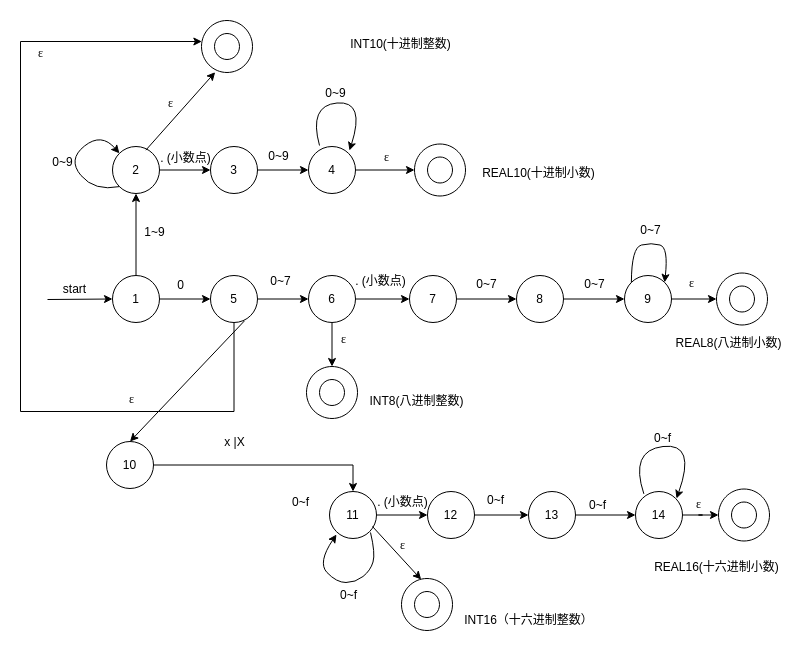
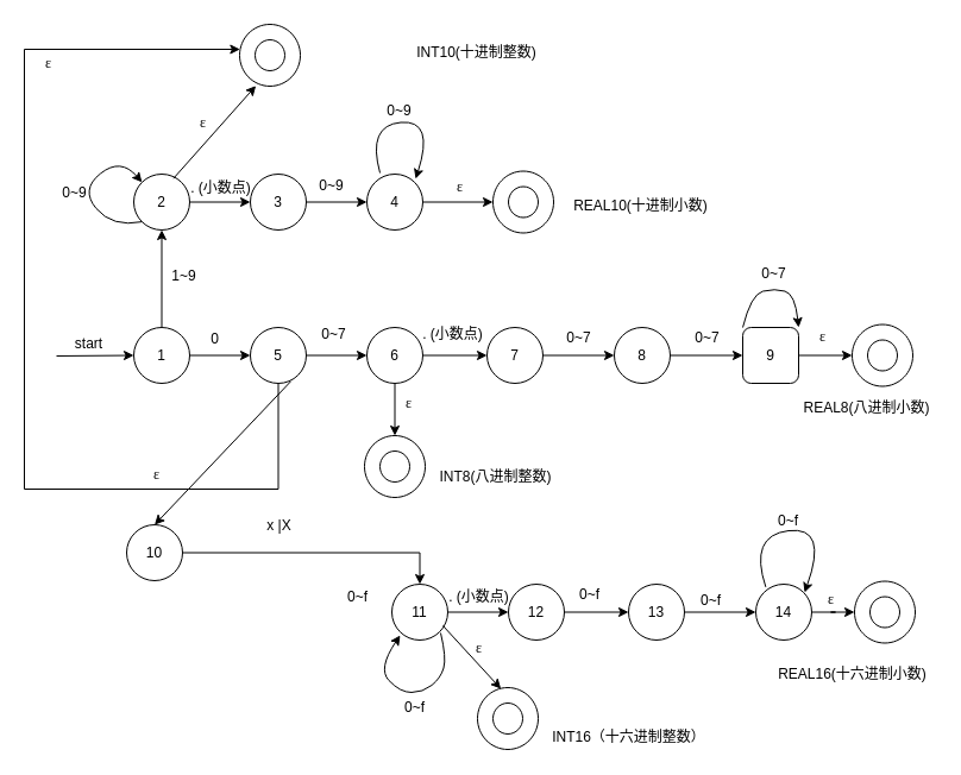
  <mxCell id="0" />
  <mxCell id="1" parent="0" />
  <mxCell id="2" value="" style="edgeStyle=orthogonalEdgeStyle;rounded=0;orthogonalLoop=1;jettySize=auto;html=1;" edge="1" parent="1" source="4" target="7"><mxGeometry relative="1" as="geometry" /></mxCell>
  <mxCell id="3" value="" style="edgeStyle=orthogonalEdgeStyle;rounded=0;orthogonalLoop=1;jettySize=auto;html=1;" edge="1" parent="1" source="4" target="19"><mxGeometry relative="1" as="geometry" /></mxCell>
  <mxCell id="4" value="1" style="ellipse;whiteSpace=wrap;html=1;aspect=fixed;" vertex="1" parent="1"><mxGeometry x="112" y="275" width="47" height="47" as="geometry" /></mxCell>
  <mxCell id="5" value="" style="edgeStyle=orthogonalEdgeStyle;rounded=0;orthogonalLoop=1;jettySize=auto;html=1;" edge="1" parent="1" source="7" target="10"><mxGeometry relative="1" as="geometry" /></mxCell>
  <mxCell id="6" style="edgeStyle=orthogonalEdgeStyle;rounded=0;orthogonalLoop=1;jettySize=auto;html=1;exitX=0.5;exitY=1;exitDx=0;exitDy=0;entryX=0.007;entryY=0.404;entryDx=0;entryDy=0;entryPerimeter=0;" edge="1" parent="1" source="7" target="17"><mxGeometry relative="1" as="geometry"><mxPoint x="20" y="36" as="targetPoint" /><Array as="points"><mxPoint x="234" y="411" /><mxPoint x="20" y="411" /><mxPoint x="20" y="41" /></Array></mxGeometry></mxCell>
  <mxCell id="7" value="5" style="ellipse;whiteSpace=wrap;html=1;aspect=fixed;" vertex="1" parent="1"><mxGeometry x="210" y="275" width="47" height="47" as="geometry" /></mxCell>
  <mxCell id="8" value="" style="edgeStyle=orthogonalEdgeStyle;rounded=0;orthogonalLoop=1;jettySize=auto;html=1;" edge="1" parent="1" source="10" target="12"><mxGeometry relative="1" as="geometry" /></mxCell>
  <mxCell id="9" value="" style="edgeStyle=orthogonalEdgeStyle;rounded=0;orthogonalLoop=1;jettySize=auto;html=1;" edge="1" parent="1" source="10" target="39"><mxGeometry relative="1" as="geometry" /></mxCell>
  <mxCell id="10" value="6" style="ellipse;whiteSpace=wrap;html=1;aspect=fixed;" vertex="1" parent="1"><mxGeometry x="308" y="275" width="47" height="47" as="geometry" /></mxCell>
  <mxCell id="11" value="" style="edgeStyle=orthogonalEdgeStyle;rounded=0;orthogonalLoop=1;jettySize=auto;html=1;" edge="1" parent="1" source="12" target="14"><mxGeometry relative="1" as="geometry" /></mxCell>
  <mxCell id="12" value="7" style="ellipse;whiteSpace=wrap;html=1;aspect=fixed;" vertex="1" parent="1"><mxGeometry x="409" y="275" width="47" height="47" as="geometry" /></mxCell>
  <mxCell id="13" value="" style="edgeStyle=orthogonalEdgeStyle;rounded=0;orthogonalLoop=1;jettySize=auto;html=1;" edge="1" parent="1" source="14" target="16"><mxGeometry relative="1" as="geometry" /></mxCell>
  <mxCell id="14" value="8" style="ellipse;whiteSpace=wrap;html=1;aspect=fixed;" vertex="1" parent="1"><mxGeometry x="516" y="275" width="47" height="47" as="geometry" /></mxCell>
  <mxCell id="15" value="" style="edgeStyle=orthogonalEdgeStyle;rounded=0;orthogonalLoop=1;jettySize=auto;html=1;" edge="1" parent="1" source="16" target="37"><mxGeometry relative="1" as="geometry" /></mxCell>
- <mxCell id="16" value="9" style="ellipse;whiteSpace=wrap;html=1;aspect=fixed;" vertex="1" parent="1"><mxGeometry x="624" y="275" width="47" height="47" as="geometry" /></mxCell>
+ <mxCell id="16" value="9" style="whiteSpace=wrap;html=1;aspect=fixed;rounded=1;" vertex="1" parent="1"><mxGeometry x="624" y="275" width="47" height="47" as="geometry" /></mxCell>
  <mxCell id="17" value="" style="verticalLabelPosition=bottom;verticalAlign=top;html=1;shape=mxgraph.basic.donut;dx=13;" vertex="1" parent="1"><mxGeometry x="201" y="20" width="51" height="52" as="geometry" /></mxCell>
  <mxCell id="18" value="" style="edgeStyle=orthogonalEdgeStyle;rounded=0;orthogonalLoop=1;jettySize=auto;html=1;" edge="1" parent="1" source="19" target="21"><mxGeometry relative="1" as="geometry" /></mxCell>
  <mxCell id="19" value="2" style="ellipse;whiteSpace=wrap;html=1;aspect=fixed;" vertex="1" parent="1"><mxGeometry x="112" y="146" width="47" height="47" as="geometry" /></mxCell>
  <mxCell id="20" value="" style="edgeStyle=orthogonalEdgeStyle;rounded=0;orthogonalLoop=1;jettySize=auto;html=1;" edge="1" parent="1" source="21" target="23"><mxGeometry relative="1" as="geometry" /></mxCell>
  <mxCell id="21" value="3" style="ellipse;whiteSpace=wrap;html=1;aspect=fixed;" vertex="1" parent="1"><mxGeometry x="210" y="146" width="47" height="47" as="geometry" /></mxCell>
  <mxCell id="22" value="" style="edgeStyle=orthogonalEdgeStyle;rounded=0;orthogonalLoop=1;jettySize=auto;html=1;" edge="1" parent="1" source="23" target="35"><mxGeometry relative="1" as="geometry" /></mxCell>
  <mxCell id="23" value="4" style="ellipse;whiteSpace=wrap;html=1;aspect=fixed;" vertex="1" parent="1"><mxGeometry x="308" y="146" width="47" height="47" as="geometry" /></mxCell>
  <mxCell id="24" value="" style="edgeStyle=orthogonalEdgeStyle;rounded=0;orthogonalLoop=1;jettySize=auto;html=1;" edge="1" parent="1" source="25" target="27"><mxGeometry relative="1" as="geometry" /></mxCell>
  <mxCell id="25" value="10" style="ellipse;whiteSpace=wrap;html=1;aspect=fixed;" vertex="1" parent="1"><mxGeometry x="106" y="441" width="47" height="47" as="geometry" /></mxCell>
  <mxCell id="26" value="" style="edgeStyle=orthogonalEdgeStyle;rounded=0;orthogonalLoop=1;jettySize=auto;html=1;" edge="1" parent="1" source="27" target="29"><mxGeometry relative="1" as="geometry" /></mxCell>
  <mxCell id="27" value="11" style="ellipse;whiteSpace=wrap;html=1;aspect=fixed;" vertex="1" parent="1"><mxGeometry x="329" y="491" width="47" height="47" as="geometry" /></mxCell>
  <mxCell id="28" value="" style="edgeStyle=orthogonalEdgeStyle;rounded=0;orthogonalLoop=1;jettySize=auto;html=1;" edge="1" parent="1" source="29" target="31"><mxGeometry relative="1" as="geometry" /></mxCell>
  <mxCell id="29" value="12" style="ellipse;whiteSpace=wrap;html=1;aspect=fixed;" vertex="1" parent="1"><mxGeometry x="427" y="491" width="47" height="47" as="geometry" /></mxCell>
  <mxCell id="30" value="" style="edgeStyle=orthogonalEdgeStyle;rounded=0;orthogonalLoop=1;jettySize=auto;html=1;" edge="1" parent="1" source="31" target="33"><mxGeometry relative="1" as="geometry" /></mxCell>
  <mxCell id="31" value="13" style="ellipse;whiteSpace=wrap;html=1;aspect=fixed;" vertex="1" parent="1"><mxGeometry x="528" y="491" width="47" height="47" as="geometry" /></mxCell>
  <mxCell id="32" value="" style="edgeStyle=orthogonalEdgeStyle;rounded=0;orthogonalLoop=1;jettySize=auto;html=1;" edge="1" parent="1" source="33" target="38"><mxGeometry relative="1" as="geometry" /></mxCell>
  <mxCell id="33" value="14" style="ellipse;whiteSpace=wrap;html=1;aspect=fixed;" vertex="1" parent="1"><mxGeometry x="635" y="491" width="47" height="47" as="geometry" /></mxCell>
  <mxCell id="34" value="" style="endArrow=classic;html=1;rounded=0;entryX=0;entryY=0.5;entryDx=0;entryDy=0;" edge="1" parent="1" target="4"><mxGeometry width="50" height="50" relative="1" as="geometry"><mxPoint x="47" y="299" as="sourcePoint" /><mxPoint x="95" y="271" as="targetPoint" /></mxGeometry></mxCell>
  <mxCell id="35" value="" style="verticalLabelPosition=bottom;verticalAlign=top;html=1;shape=mxgraph.basic.donut;dx=13;" vertex="1" parent="1"><mxGeometry x="414" y="143.5" width="51" height="52" as="geometry" /></mxCell>
  <mxCell id="36" value="" style="verticalLabelPosition=bottom;verticalAlign=top;html=1;shape=mxgraph.basic.donut;dx=13;" vertex="1" parent="1"><mxGeometry x="401" y="578" width="51" height="52" as="geometry" /></mxCell>
  <mxCell id="37" value="" style="verticalLabelPosition=bottom;verticalAlign=top;html=1;shape=mxgraph.basic.donut;dx=13;" vertex="1" parent="1"><mxGeometry x="716" y="272.5" width="51" height="52" as="geometry" /></mxCell>
  <mxCell id="38" value="" style="verticalLabelPosition=bottom;verticalAlign=top;html=1;shape=mxgraph.basic.donut;dx=13;" vertex="1" parent="1"><mxGeometry x="718" y="488.5" width="51" height="52" as="geometry" /></mxCell>
  <mxCell id="39" value="" style="verticalLabelPosition=bottom;verticalAlign=top;html=1;shape=mxgraph.basic.donut;dx=13;" vertex="1" parent="1"><mxGeometry x="306" y="366" width="51" height="52" as="geometry" /></mxCell>
  <mxCell id="40" value="" style="endArrow=classic;html=1;rounded=0;entryX=0.386;entryY=0.019;entryDx=0;entryDy=0;entryPerimeter=0;" edge="1" parent="1" target="36"><mxGeometry width="50" height="50" relative="1" as="geometry"><mxPoint x="372" y="526" as="sourcePoint" /><mxPoint x="380" y="557" as="targetPoint" /></mxGeometry></mxCell>
  <mxCell id="41" value="" style="curved=1;endArrow=classic;html=1;rounded=0;exitX=0;exitY=0;exitDx=0;exitDy=0;" edge="1" parent="1"><mxGeometry width="50" height="50" relative="1" as="geometry"><mxPoint x="643.347" y="493.347" as="sourcePoint" /><mxPoint x="676" y="498" as="targetPoint" /><Array as="points"><mxPoint x="629" y="450" /><mxPoint x="696" y="442" /></Array></mxGeometry></mxCell>
  <mxCell id="42" value="" style="curved=1;endArrow=classic;html=1;rounded=0;exitX=0;exitY=1;exitDx=0;exitDy=0;entryX=0;entryY=0;entryDx=0;entryDy=0;" edge="1" parent="1" source="19" target="19"><mxGeometry width="50" height="50" relative="1" as="geometry"><mxPoint x="97" y="185" as="sourcePoint" /><mxPoint x="115" y="144" as="targetPoint" /><Array as="points"><mxPoint x="94" y="191" /><mxPoint x="67" y="159" /><mxPoint x="101" y="132" /></Array></mxGeometry></mxCell>
  <mxCell id="43" value="" style="curved=1;endArrow=classic;html=1;rounded=0;" edge="1" parent="1"><mxGeometry width="50" height="50" relative="1" as="geometry"><mxPoint x="319" y="145" as="sourcePoint" /><mxPoint x="349" y="150" as="targetPoint" /><Array as="points"><mxPoint x="308" y="105" /><mxPoint x="365" y="100" /></Array></mxGeometry></mxCell>
  <mxCell id="44" value="" style="curved=1;endArrow=classic;html=1;rounded=0;exitX=0;exitY=0;exitDx=0;exitDy=0;entryX=1;entryY=0;entryDx=0;entryDy=0;" edge="1" parent="1" source="16" target="16"><mxGeometry width="50" height="50" relative="1" as="geometry"><mxPoint x="615.347" y="264.347" as="sourcePoint" /><mxPoint x="655.653" y="264.347" as="targetPoint" /><Array as="points"><mxPoint x="631" y="247" /><mxPoint x="651" y="242" /><mxPoint x="668" y="247" /></Array></mxGeometry></mxCell>
  <mxCell id="45" value="" style="curved=1;endArrow=classic;html=1;rounded=0;" edge="1" parent="1"><mxGeometry width="50" height="50" relative="1" as="geometry"><mxPoint x="370" y="532" as="sourcePoint" /><mxPoint x="336" y="534" as="targetPoint" /><Array as="points"><mxPoint x="375" y="553" /><mxPoint x="370" y="570" /><mxPoint x="355" y="582" /><mxPoint x="336" y="582" /><mxPoint x="317" y="562" /></Array></mxGeometry></mxCell>
  <mxCell id="46" value="" style="endArrow=classic;html=1;rounded=0;exitX=0.723;exitY=0.965;exitDx=0;exitDy=0;entryX=0.5;entryY=0;entryDx=0;entryDy=0;exitPerimeter=0;" edge="1" parent="1" source="7" target="25"><mxGeometry width="50" height="50" relative="1" as="geometry"><mxPoint x="261" y="447" as="sourcePoint" /><mxPoint x="311" y="397" as="targetPoint" /></mxGeometry></mxCell>
  <mxCell id="47" value="start" style="text;html=1;align=center;verticalAlign=middle;resizable=0;points=[];autosize=1;strokeColor=none;fillColor=none;" vertex="1" parent="1"><mxGeometry x="57" y="280" width="33" height="18" as="geometry" /></mxCell>
  <mxCell id="48" value="0" style="text;html=1;align=center;verticalAlign=middle;resizable=0;points=[];autosize=1;strokeColor=none;fillColor=none;" vertex="1" parent="1"><mxGeometry x="171" y="276" width="17" height="18" as="geometry" /></mxCell>
  <mxCell id="49" value="1~9" style="text;html=1;align=center;verticalAlign=middle;resizable=0;points=[];autosize=1;strokeColor=none;fillColor=none;" vertex="1" parent="1"><mxGeometry x="139" y="223" width="30" height="18" as="geometry" /></mxCell>
  <mxCell id="50" value="0~7" style="text;html=1;align=center;verticalAlign=middle;resizable=0;points=[];autosize=1;strokeColor=none;fillColor=none;" vertex="1" parent="1"><mxGeometry x="265" y="272" width="30" height="18" as="geometry" /></mxCell>
  <mxCell id="51" value=". (小数点)" style="text;html=1;align=center;verticalAlign=middle;resizable=0;points=[];autosize=1;strokeColor=none;fillColor=none;" vertex="1" parent="1"><mxGeometry x="349" y="272" width="61" height="18" as="geometry" /></mxCell>
  <mxCell id="52" value="0~7" style="text;html=1;align=center;verticalAlign=middle;resizable=0;points=[];autosize=1;strokeColor=none;fillColor=none;" vertex="1" parent="1"><mxGeometry x="471" y="275" width="30" height="18" as="geometry" /></mxCell>
  <mxCell id="53" value="0~7" style="text;html=1;align=center;verticalAlign=middle;resizable=0;points=[];autosize=1;strokeColor=none;fillColor=none;" vertex="1" parent="1"><mxGeometry x="579" y="275" width="30" height="18" as="geometry" /></mxCell>
  <mxCell id="54" value="0~7" style="text;html=1;align=center;verticalAlign=middle;resizable=0;points=[];autosize=1;strokeColor=none;fillColor=none;" vertex="1" parent="1"><mxGeometry x="635" y="221" width="30" height="18" as="geometry" /></mxCell>
  <mxCell id="55" value="&lt;p class=&quot;MsoNormal&quot;&gt;&lt;span style=&quot;mso-spacerun:'yes';font-family:宋体;mso-bidi-font-family:'Times New Roman';&lt;br/&gt;font-size:14.0pt;mso-font-kerning:1.0pt;&quot;&gt;ε&lt;/span&gt;&lt;/p&gt;" style="text;html=1;align=center;verticalAlign=middle;resizable=0;points=[];autosize=1;strokeColor=none;fillColor=none;" vertex="1" parent="1"><mxGeometry x="683" y="262" width="15" height="42" as="geometry" /></mxCell>
  <mxCell id="56" value="&lt;p class=&quot;MsoNormal&quot;&gt;&lt;span style=&quot;mso-spacerun:'yes';font-family:宋体;mso-bidi-font-family:'Times New Roman';&lt;br/&gt;font-size:14.0pt;mso-font-kerning:1.0pt;&quot;&gt;ε&lt;/span&gt;&lt;/p&gt;" style="text;html=1;align=center;verticalAlign=middle;resizable=0;points=[];autosize=1;strokeColor=none;fillColor=none;" vertex="1" parent="1"><mxGeometry x="123" y="378" width="15" height="42" as="geometry" /></mxCell>
  <mxCell id="57" value="&lt;p class=&quot;MsoNormal&quot;&gt;&lt;span style=&quot;mso-spacerun:'yes';font-family:宋体;mso-bidi-font-family:'Times New Roman';&lt;br/&gt;font-size:14.0pt;mso-font-kerning:1.0pt;&quot;&gt;ε&lt;/span&gt;&lt;/p&gt;" style="text;html=1;align=center;verticalAlign=middle;resizable=0;points=[];autosize=1;strokeColor=none;fillColor=none;" vertex="1" parent="1"><mxGeometry x="32" y="32" width="15" height="42" as="geometry" /></mxCell>
  <mxCell id="58" value="" style="endArrow=classic;html=1;rounded=0;exitX=0.709;exitY=0.078;exitDx=0;exitDy=0;exitPerimeter=0;entryX=0.268;entryY=0.994;entryDx=0;entryDy=0;entryPerimeter=0;" edge="1" parent="1" source="19" target="17"><mxGeometry width="50" height="50" relative="1" as="geometry"><mxPoint x="159" y="134" as="sourcePoint" /><mxPoint x="209" y="84" as="targetPoint" /></mxGeometry></mxCell>
  <mxCell id="59" value="&lt;p class=&quot;MsoNormal&quot;&gt;&lt;span style=&quot;mso-spacerun:'yes';font-family:宋体;mso-bidi-font-family:'Times New Roman';&lt;br/&gt;font-size:14.0pt;mso-font-kerning:1.0pt;&quot;&gt;ε&lt;/span&gt;&lt;/p&gt;" style="text;html=1;align=center;verticalAlign=middle;resizable=0;points=[];autosize=1;strokeColor=none;fillColor=none;" vertex="1" parent="1"><mxGeometry x="162" y="82" width="15" height="42" as="geometry" /></mxCell>
  <mxCell id="60" value="&lt;p class=&quot;MsoNormal&quot;&gt;&lt;span style=&quot;mso-spacerun:'yes';font-family:宋体;mso-bidi-font-family:'Times New Roman';&lt;br/&gt;font-size:14.0pt;mso-font-kerning:1.0pt;&quot;&gt;ε&lt;/span&gt;&lt;/p&gt;" style="text;html=1;align=center;verticalAlign=middle;resizable=0;points=[];autosize=1;strokeColor=none;fillColor=none;" vertex="1" parent="1"><mxGeometry x="378" y="136" width="15" height="42" as="geometry" /></mxCell>
  <mxCell id="61" value="&lt;p class=&quot;MsoNormal&quot;&gt;&lt;span style=&quot;mso-spacerun:'yes';font-family:宋体;mso-bidi-font-family:'Times New Roman';&lt;br/&gt;font-size:14.0pt;mso-font-kerning:1.0pt;&quot;&gt;ε&lt;/span&gt;&lt;/p&gt;" style="text;html=1;align=center;verticalAlign=middle;resizable=0;points=[];autosize=1;strokeColor=none;fillColor=none;" vertex="1" parent="1"><mxGeometry x="335" y="318" width="15" height="42" as="geometry" /></mxCell>
  <mxCell id="62" value="&lt;p class=&quot;MsoNormal&quot;&gt;&lt;span style=&quot;mso-spacerun:'yes';font-family:宋体;mso-bidi-font-family:'Times New Roman';&lt;br/&gt;font-size:14.0pt;mso-font-kerning:1.0pt;&quot;&gt;ε&lt;/span&gt;&lt;/p&gt;" style="text;html=1;align=center;verticalAlign=middle;resizable=0;points=[];autosize=1;strokeColor=none;fillColor=none;" vertex="1" parent="1"><mxGeometry x="394" y="524" width="15" height="42" as="geometry" /></mxCell>
  <mxCell id="63" value="&lt;p class=&quot;MsoNormal&quot;&gt;&lt;span style=&quot;mso-spacerun:'yes';font-family:宋体;mso-bidi-font-family:'Times New Roman';&lt;br/&gt;font-size:14.0pt;mso-font-kerning:1.0pt;&quot;&gt;ε&lt;/span&gt;&lt;/p&gt;" style="text;html=1;align=center;verticalAlign=middle;resizable=0;points=[];autosize=1;strokeColor=none;fillColor=none;" vertex="1" parent="1"><mxGeometry x="690" y="483" width="15" height="42" as="geometry" /></mxCell>
  <mxCell id="64" value="x |X" style="text;html=1;align=center;verticalAlign=middle;resizable=0;points=[];autosize=1;strokeColor=none;fillColor=none;" vertex="1" parent="1"><mxGeometry x="219" y="433" width="30" height="18" as="geometry" /></mxCell>
  <mxCell id="65" value="0~9" style="text;html=1;align=center;verticalAlign=middle;resizable=0;points=[];autosize=1;strokeColor=none;fillColor=none;" vertex="1" parent="1"><mxGeometry x="47" y="153" width="30" height="18" as="geometry" /></mxCell>
  <mxCell id="66" value=". (小数点)" style="text;html=1;align=center;verticalAlign=middle;resizable=0;points=[];autosize=1;strokeColor=none;fillColor=none;" vertex="1" parent="1"><mxGeometry x="154" y="149" width="61" height="18" as="geometry" /></mxCell>
  <mxCell id="67" value="0~9" style="text;html=1;align=center;verticalAlign=middle;resizable=0;points=[];autosize=1;strokeColor=none;fillColor=none;" vertex="1" parent="1"><mxGeometry x="263" y="147" width="30" height="18" as="geometry" /></mxCell>
  <mxCell id="68" value="0~9" style="text;html=1;align=center;verticalAlign=middle;resizable=0;points=[];autosize=1;strokeColor=none;fillColor=none;" vertex="1" parent="1"><mxGeometry x="320" y="84" width="30" height="18" as="geometry" /></mxCell>
  <mxCell id="69" value="0~f" style="text;html=1;align=center;verticalAlign=middle;resizable=0;points=[];autosize=1;strokeColor=none;fillColor=none;" vertex="1" parent="1"><mxGeometry x="286" y="493" width="27" height="18" as="geometry" /></mxCell>
  <mxCell id="70" value="0~f" style="text;html=1;align=center;verticalAlign=middle;resizable=0;points=[];autosize=1;strokeColor=none;fillColor=none;" vertex="1" parent="1"><mxGeometry x="334" y="586" width="27" height="18" as="geometry" /></mxCell>
  <mxCell id="71" value=". (小数点)" style="text;html=1;align=center;verticalAlign=middle;resizable=0;points=[];autosize=1;strokeColor=none;fillColor=none;" vertex="1" parent="1"><mxGeometry x="371" y="493" width="61" height="18" as="geometry" /></mxCell>
  <mxCell id="72" value="0~f" style="text;html=1;align=center;verticalAlign=middle;resizable=0;points=[];autosize=1;strokeColor=none;fillColor=none;" vertex="1" parent="1"><mxGeometry x="481" y="491" width="27" height="18" as="geometry" /></mxCell>
  <mxCell id="73" value="0~f" style="text;html=1;align=center;verticalAlign=middle;resizable=0;points=[];autosize=1;strokeColor=none;fillColor=none;" vertex="1" parent="1"><mxGeometry x="583" y="496" width="27" height="18" as="geometry" /></mxCell>
  <mxCell id="74" value="0~f" style="text;html=1;align=center;verticalAlign=middle;resizable=0;points=[];autosize=1;strokeColor=none;fillColor=none;" vertex="1" parent="1"><mxGeometry x="648" y="429" width="27" height="18" as="geometry" /></mxCell>
  <mxCell id="75" value="INT10(十进制整数)" style="text;html=1;align=center;verticalAlign=middle;resizable=0;points=[];autosize=1;strokeColor=none;fillColor=none;" vertex="1" parent="1"><mxGeometry x="344" y="35" width="111" height="18" as="geometry" /></mxCell>
  <mxCell id="76" value="REAL10(十进制小数)" style="text;html=1;align=center;verticalAlign=middle;resizable=0;points=[];autosize=1;strokeColor=none;fillColor=none;" vertex="1" parent="1"><mxGeometry x="476" y="164" width="123" height="18" as="geometry" /></mxCell>
  <mxCell id="77" value="REAL8(八进制小数)" style="text;html=1;align=center;verticalAlign=middle;resizable=0;points=[];autosize=1;strokeColor=none;fillColor=none;" vertex="1" parent="1"><mxGeometry x="670" y="334" width="116" height="18" as="geometry" /></mxCell>
  <mxCell id="78" value="INT8(八进制整数)" style="text;html=1;align=center;verticalAlign=middle;resizable=0;points=[];autosize=1;strokeColor=none;fillColor=none;" vertex="1" parent="1"><mxGeometry x="364" y="392" width="104" height="18" as="geometry" /></mxCell>
  <mxCell id="79" value="INT16（十六进制整数）" style="text;html=1;align=center;verticalAlign=middle;resizable=0;points=[];autosize=1;strokeColor=none;fillColor=none;" vertex="1" parent="1"><mxGeometry x="458" y="611" width="139" height="18" as="geometry" /></mxCell>
  <mxCell id="80" value="REAL16(十六进制小数)" style="text;html=1;align=center;verticalAlign=middle;resizable=0;points=[];autosize=1;strokeColor=none;fillColor=none;" vertex="1" parent="1"><mxGeometry x="648" y="558" width="135" height="18" as="geometry" /></mxCell>
